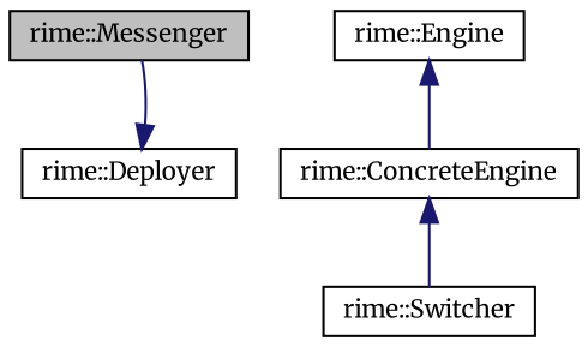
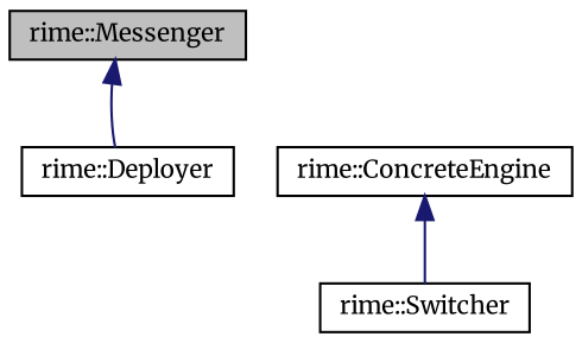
  digraph {
    fontname=Merriweather
    node [color=black fillcolor=white fontname=Merriweather fontsize=10 shape=record style=filled]
    edge [color=midnightblue dir=back fontname=Merriweather fontsize=10 labelfontname=Helvetica labelfontsize=10 style=solid]
    n1 [fillcolor=grey75 fontcolor=black height=0.2 label="rime::Messenger" width=0.4]
    n2 [height=0.2 label="rime::Deployer" width=0.4]
-   n3 [height=0.2 label="rime::Engine" width=0.4]
    n4 [height=0.2 label="rime::ConcreteEngine" width=0.4]
    n5 [height=0.2 label="rime::Switcher" width=0.4]
-   n2 -> n1
-   n3 -> n4
+   n1 -> n2
    n4 -> n5
  }
